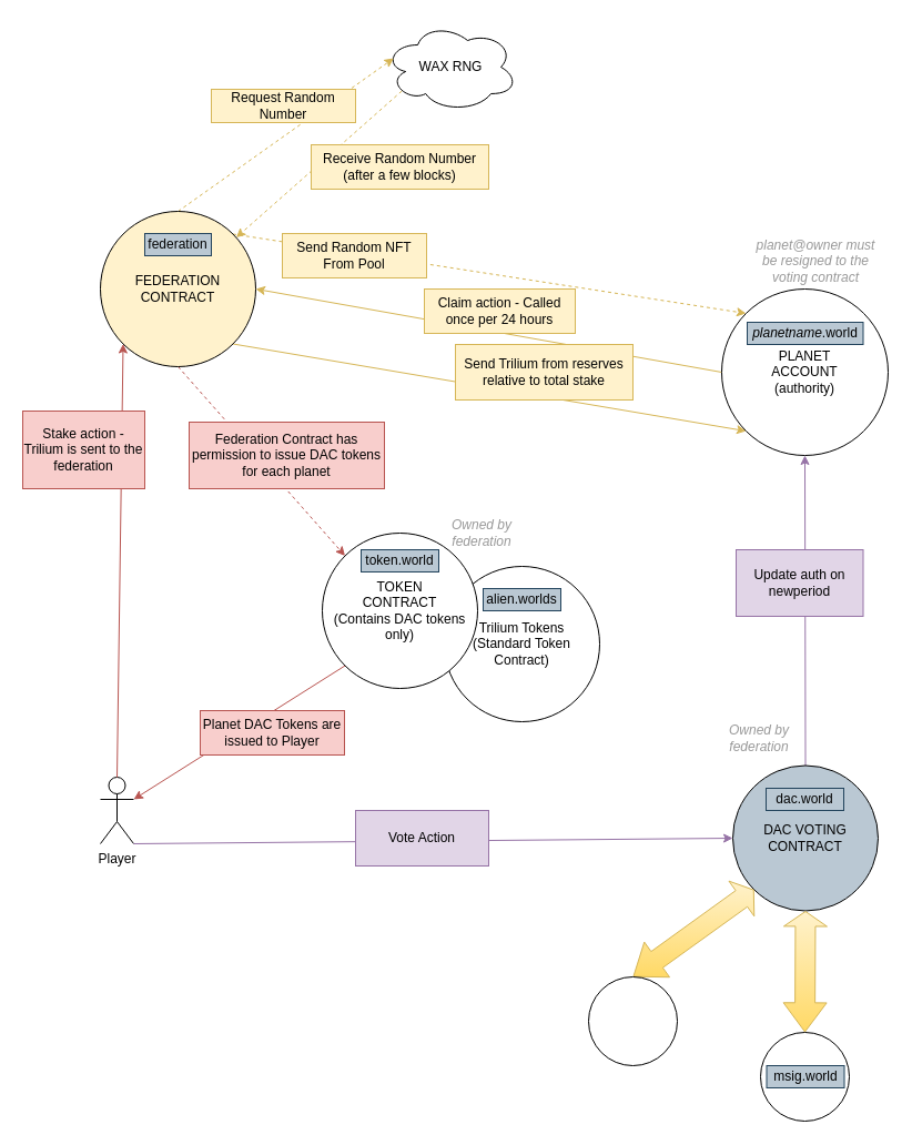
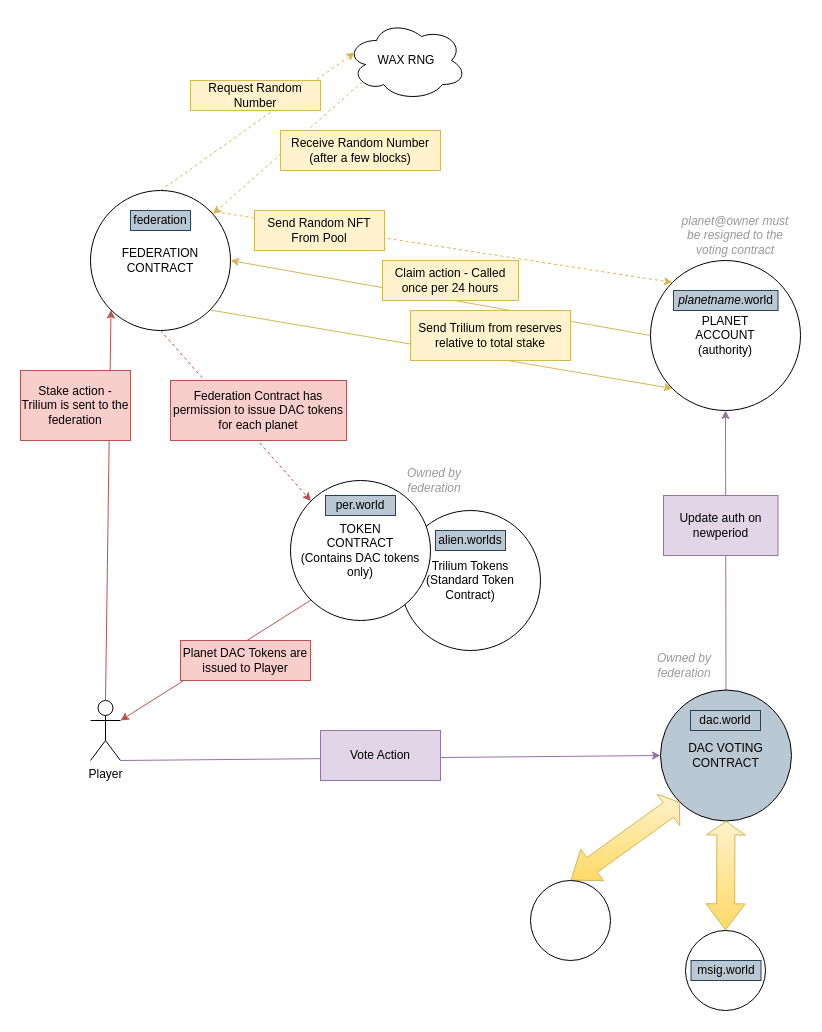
  <mxCell id="0" />
  <mxCell id="1" parent="0" />
  <mxCell id="2" value="" style="group" vertex="1" connectable="0" parent="1"><mxGeometry x="400" y="510" width="140" height="140" as="geometry" /></mxCell>
  <mxCell id="3" value="Trilium Tokens&lt;br&gt;(Standard Token Contract)" style="ellipse;whiteSpace=wrap;html=1;aspect=fixed;" vertex="1" parent="2"><mxGeometry width="140" height="140" as="geometry" /></mxCell>
  <mxCell id="4" value="alien.worlds" style="text;html=1;strokeColor=#23445d;fillColor=#bac8d3;align=center;verticalAlign=middle;whiteSpace=wrap;rounded=0;" vertex="1" parent="2"><mxGeometry x="35" y="20" width="70" height="20" as="geometry" /></mxCell>
  <mxCell id="5" value="Player" style="shape=umlActor;verticalLabelPosition=bottom;labelBackgroundColor=#ffffff;verticalAlign=top;html=1;outlineConnect=0;" parent="1" vertex="1"><mxGeometry x="90" y="700" width="30" height="60" as="geometry" /></mxCell>
  <mxCell id="6" value="" style="endArrow=classic;html=1;exitX=0.5;exitY=0;exitDx=0;exitDy=0;exitPerimeter=0;entryX=0;entryY=1;entryDx=0;entryDy=0;fillColor=#f8cecc;strokeColor=#b85450;" parent="1" source="5" target="35" edge="1"><mxGeometry width="50" height="50" relative="1" as="geometry"><mxPoint x="360" y="540" as="sourcePoint" /><mxPoint x="410" y="490" as="targetPoint" /></mxGeometry></mxCell>
  <mxCell id="7" value="Stake action - Trilium is sent to the federation" style="text;html=1;strokeColor=#b85450;fillColor=#f8cecc;align=center;verticalAlign=middle;whiteSpace=wrap;rounded=0;" parent="1" vertex="1"><mxGeometry x="20" y="370" width="110" height="70" as="geometry" /></mxCell>
  <mxCell id="8" value="" style="endArrow=classic;html=1;entryX=0;entryY=0;entryDx=0;entryDy=0;exitX=0.5;exitY=1;exitDx=0;exitDy=0;fillColor=#f8cecc;strokeColor=#b85450;dashed=1;" parent="1" source="35" target="32" edge="1"><mxGeometry width="50" height="50" relative="1" as="geometry"><mxPoint x="360" y="540" as="sourcePoint" /><mxPoint x="410" y="490" as="targetPoint" /></mxGeometry></mxCell>
  <mxCell id="9" value="Federation Contract has permission to issue DAC tokens for each planet" style="text;html=1;strokeColor=#b85450;fillColor=#f8cecc;align=center;verticalAlign=middle;whiteSpace=wrap;rounded=0;" parent="1" vertex="1"><mxGeometry x="170" y="380" width="176" height="60" as="geometry" /></mxCell>
  <mxCell id="10" value="" style="endArrow=classic;html=1;entryX=1;entryY=0.333;entryDx=0;entryDy=0;entryPerimeter=0;exitX=0;exitY=1;exitDx=0;exitDy=0;fillColor=#f8cecc;strokeColor=#b85450;" parent="1" source="32" target="5" edge="1"><mxGeometry width="50" height="50" relative="1" as="geometry"><mxPoint x="360" y="540" as="sourcePoint" /><mxPoint x="410" y="490" as="targetPoint" /></mxGeometry></mxCell>
  <mxCell id="11" value="Planet DAC Tokens are issued to Player" style="text;html=1;strokeColor=#b85450;fillColor=#f8cecc;align=center;verticalAlign=middle;whiteSpace=wrap;rounded=0;" parent="1" vertex="1"><mxGeometry x="180" y="640" width="130" height="40" as="geometry" /></mxCell>
  <mxCell id="12" value="" style="endArrow=classic;html=1;exitX=1;exitY=1;exitDx=0;exitDy=0;exitPerimeter=0;entryX=0;entryY=0.5;entryDx=0;entryDy=0;fillColor=#e1d5e7;strokeColor=#9673a6;" parent="1" source="5" target="39" edge="1"><mxGeometry width="50" height="50" relative="1" as="geometry"><mxPoint x="360" y="540" as="sourcePoint" /><mxPoint x="410" y="490" as="targetPoint" /></mxGeometry></mxCell>
  <mxCell id="13" value="Vote Action" style="text;html=1;strokeColor=#9673a6;fillColor=#e1d5e7;align=center;verticalAlign=middle;whiteSpace=wrap;rounded=0;" parent="1" vertex="1"><mxGeometry x="320" y="730" width="120" height="50" as="geometry" /></mxCell>
  <mxCell id="14" value="" style="endArrow=classic;html=1;entryX=0.5;entryY=1;entryDx=0;entryDy=0;exitX=0.5;exitY=0;exitDx=0;exitDy=0;fillColor=#e1d5e7;strokeColor=#9673a6;" parent="1" source="39" target="42" edge="1"><mxGeometry width="50" height="50" relative="1" as="geometry"><mxPoint x="560" y="660" as="sourcePoint" /><mxPoint x="610" y="610" as="targetPoint" /></mxGeometry></mxCell>
  <mxCell id="15" value="Update auth on newperiod" style="text;html=1;strokeColor=#9673a6;fillColor=#e1d5e7;align=center;verticalAlign=middle;whiteSpace=wrap;rounded=0;" parent="1" vertex="1"><mxGeometry x="663" y="495" width="114.5" height="60" as="geometry" /></mxCell>
  <mxCell id="16" value="&lt;i&gt;&lt;font color=&quot;#999999&quot;&gt;planet@owner must be resigned to the voting contract&lt;br&gt;&lt;/font&gt;&lt;/i&gt;" style="text;html=1;strokeColor=none;fillColor=none;align=center;verticalAlign=middle;whiteSpace=wrap;rounded=0;" parent="1" vertex="1"><mxGeometry x="680" y="210" width="110" height="50" as="geometry" /></mxCell>
  <mxCell id="17" value="" style="endArrow=classic;html=1;entryX=1;entryY=0.5;entryDx=0;entryDy=0;exitX=0;exitY=0.5;exitDx=0;exitDy=0;fillColor=#fff2cc;strokeColor=#d6b656;" parent="1" source="42" target="35" edge="1"><mxGeometry width="50" height="50" relative="1" as="geometry"><mxPoint x="360" y="540" as="sourcePoint" /><mxPoint x="410" y="490" as="targetPoint" /></mxGeometry></mxCell>
  <mxCell id="18" value="Claim action - Called once per 24 hours" style="text;html=1;strokeColor=#d6b656;fillColor=#fff2cc;align=center;verticalAlign=middle;whiteSpace=wrap;rounded=0;" parent="1" vertex="1"><mxGeometry x="382" y="260" width="136" height="40" as="geometry" /></mxCell>
  <mxCell id="19" value="" style="endArrow=classic;html=1;entryX=0;entryY=1;entryDx=0;entryDy=0;exitX=1;exitY=1;exitDx=0;exitDy=0;fillColor=#fff2cc;strokeColor=#d6b656;" parent="1" source="35" target="42" edge="1"><mxGeometry width="50" height="50" relative="1" as="geometry"><mxPoint x="360" y="540" as="sourcePoint" /><mxPoint x="410" y="490" as="targetPoint" /></mxGeometry></mxCell>
  <mxCell id="20" value="Send Trilium from reserves relative to total stake" style="text;html=1;strokeColor=#d6b656;fillColor=#fff2cc;align=center;verticalAlign=middle;whiteSpace=wrap;rounded=0;" parent="1" vertex="1"><mxGeometry x="410" y="310" width="160" height="50" as="geometry" /></mxCell>
  <mxCell id="21" value="&lt;i&gt;&lt;font color=&quot;#999999&quot;&gt;Owned by federation&lt;/font&gt;&lt;/i&gt;" style="text;html=1;strokeColor=none;fillColor=none;align=center;verticalAlign=middle;whiteSpace=wrap;rounded=0;" parent="1" vertex="1"><mxGeometry x="400" y="465" width="68" height="30" as="geometry" /></mxCell>
  <mxCell id="22" value="&lt;i&gt;&lt;font color=&quot;#999999&quot;&gt;Owned by federation&lt;/font&gt;&lt;/i&gt;" style="text;html=1;strokeColor=none;fillColor=none;align=center;verticalAlign=middle;whiteSpace=wrap;rounded=0;" parent="1" vertex="1"><mxGeometry x="650" y="650" width="68" height="30" as="geometry" /></mxCell>
  <mxCell id="23" value="WAX RNG" style="ellipse;shape=cloud;whiteSpace=wrap;html=1;" parent="1" vertex="1"><mxGeometry x="346" y="20" width="120" height="80" as="geometry" /></mxCell>
  <mxCell id="24" value="" style="endArrow=classic;html=1;entryX=0.07;entryY=0.4;entryDx=0;entryDy=0;entryPerimeter=0;exitX=0.5;exitY=0;exitDx=0;exitDy=0;dashed=1;fillColor=#fff2cc;strokeColor=#d6b656;" parent="1" source="35" target="23" edge="1"><mxGeometry width="50" height="50" relative="1" as="geometry"><mxPoint x="390" y="250" as="sourcePoint" /><mxPoint x="440" y="200" as="targetPoint" /></mxGeometry></mxCell>
  <mxCell id="25" value="Request Random Number" style="text;html=1;strokeColor=#d6b656;fillColor=#fff2cc;align=center;verticalAlign=middle;whiteSpace=wrap;rounded=0;" parent="1" vertex="1"><mxGeometry x="190" y="80" width="130" height="30" as="geometry" /></mxCell>
  <mxCell id="26" value="" style="endArrow=classic;html=1;exitX=0.13;exitY=0.77;exitDx=0;exitDy=0;dashed=1;fillColor=#fff2cc;strokeColor=#d6b656;exitPerimeter=0;" parent="1" source="23" target="35" edge="1"><mxGeometry width="50" height="50" relative="1" as="geometry"><mxPoint x="180" y="210" as="sourcePoint" /><mxPoint x="350" y="190" as="targetPoint" /></mxGeometry></mxCell>
  <mxCell id="27" value="Receive Random Number (after a few blocks)" style="text;html=1;strokeColor=#d6b656;fillColor=#fff2cc;align=center;verticalAlign=middle;whiteSpace=wrap;rounded=0;" parent="1" vertex="1"><mxGeometry x="280" y="130" width="160" height="40" as="geometry" /></mxCell>
  <mxCell id="28" value="" style="endArrow=classic;html=1;exitX=1;exitY=0;exitDx=0;exitDy=0;dashed=1;fillColor=#fff2cc;strokeColor=#d6b656;entryX=0;entryY=0;entryDx=0;entryDy=0;" parent="1" source="35" target="42" edge="1"><mxGeometry width="50" height="50" relative="1" as="geometry"><mxPoint x="371.6" y="91.6" as="sourcePoint" /><mxPoint x="229.888" y="230.896" as="targetPoint" /></mxGeometry></mxCell>
  <mxCell id="29" value="Send Random NFT From Pool" style="text;html=1;strokeColor=#d6b656;fillColor=#fff2cc;align=center;verticalAlign=middle;whiteSpace=wrap;rounded=0;" parent="1" vertex="1"><mxGeometry x="254" y="210" width="130" height="40" as="geometry" /></mxCell>
  <mxCell id="30" value="" style="group" vertex="1" connectable="0" parent="1"><mxGeometry x="290" y="480" width="140" height="140" as="geometry" /></mxCell>
  <mxCell id="31" value="" style="group" vertex="1" connectable="0" parent="30"><mxGeometry width="140" height="140" as="geometry" /></mxCell>
  <mxCell id="32" value="TOKEN&lt;br&gt;CONTRACT&lt;br&gt;(Contains DAC tokens only)" style="ellipse;whiteSpace=wrap;html=1;aspect=fixed;" parent="31" vertex="1"><mxGeometry width="140" height="140" as="geometry" /></mxCell>
- <mxCell id="33" value="token.world" style="text;html=1;strokeColor=#23445d;fillColor=#bac8d3;align=center;verticalAlign=middle;whiteSpace=wrap;rounded=0;" vertex="1" parent="31"><mxGeometry x="35" y="15" width="70" height="20" as="geometry" /></mxCell>
+ <mxCell id="33" value="per.world" style="text;html=1;strokeColor=#23445d;fillColor=#bac8d3;align=center;verticalAlign=middle;whiteSpace=wrap;rounded=0;" vertex="1" parent="31"><mxGeometry x="35" y="15" width="70" height="20" as="geometry" /></mxCell>
  <mxCell id="34" value="" style="group" vertex="1" connectable="0" parent="1"><mxGeometry x="90" y="190" width="140" height="140" as="geometry" /></mxCell>
- <mxCell id="35" value="FEDERATION&lt;br&gt;CONTRACT" style="ellipse;whiteSpace=wrap;html=1;aspect=fixed;fillColor=#fff2cc;" parent="34" vertex="1"><mxGeometry width="140" height="140" as="geometry" /></mxCell>
+ <mxCell id="35" value="FEDERATION&lt;br&gt;CONTRACT" style="ellipse;whiteSpace=wrap;html=1;aspect=fixed;" parent="34" vertex="1"><mxGeometry width="140" height="140" as="geometry" /></mxCell>
  <mxCell id="36" value="federation" style="text;html=1;strokeColor=#23445d;fillColor=#bac8d3;align=center;verticalAlign=middle;whiteSpace=wrap;rounded=0;" vertex="1" parent="34"><mxGeometry x="40" y="20" width="60" height="20" as="geometry" /></mxCell>
  <mxCell id="37" value="" style="group" vertex="1" connectable="0" parent="1"><mxGeometry x="660" y="689.5" width="131" height="131" as="geometry" /></mxCell>
  <mxCell id="38" value="" style="group" vertex="1" connectable="0" parent="37"><mxGeometry width="131" height="131" as="geometry" /></mxCell>
  <mxCell id="39" value="DAC VOTING CONTRACT" style="ellipse;whiteSpace=wrap;html=1;aspect=fixed;fillColor=#bac8d3;" parent="38" vertex="1"><mxGeometry width="131" height="131" as="geometry" /></mxCell>
  <mxCell id="40" value="dac.world" style="text;html=1;strokeColor=#23445d;fillColor=#bac8d3;align=center;verticalAlign=middle;whiteSpace=wrap;rounded=0;" vertex="1" parent="38"><mxGeometry x="30" y="20.5" width="70" height="20" as="geometry" /></mxCell>
  <mxCell id="41" value="" style="group" vertex="1" connectable="0" parent="1"><mxGeometry x="650" y="260" width="150" height="150" as="geometry" /></mxCell>
  <mxCell id="42" value="PLANET&lt;br&gt;ACCOUNT&lt;br&gt;(authority)" style="ellipse;whiteSpace=wrap;html=1;aspect=fixed;" parent="41" vertex="1"><mxGeometry width="150" height="150" as="geometry" /></mxCell>
  <mxCell id="43" value="&lt;i&gt;planetname&lt;/i&gt;.world" style="text;html=1;strokeColor=#23445d;fillColor=#bac8d3;align=center;verticalAlign=middle;whiteSpace=wrap;rounded=0;" vertex="1" parent="41"><mxGeometry x="23" y="30" width="104.5" height="20" as="geometry" /></mxCell>
  <mxCell id="44" value="" style="shape=flexArrow;endArrow=classic;startArrow=classic;html=1;width=18;startSize=8.39;endSize=4.15;entryX=0;entryY=1;entryDx=0;entryDy=0;exitX=0.5;exitY=0;exitDx=0;exitDy=0;gradientColor=#ffd966;fillColor=#fff2cc;strokeColor=#d6b656;" edge="1" parent="1" source="47" target="39"><mxGeometry width="50" height="50" relative="1" as="geometry"><mxPoint x="600" y="890" as="sourcePoint" /><mxPoint x="460" y="800" as="targetPoint" /><Array as="points" /></mxGeometry></mxCell>
  <mxCell id="45" value="" style="shape=flexArrow;endArrow=classic;startArrow=classic;html=1;width=18;startSize=8.39;endSize=4.15;entryX=0.5;entryY=1;entryDx=0;entryDy=0;exitX=0.5;exitY=0;exitDx=0;exitDy=0;gradientColor=#ffd966;fillColor=#fff2cc;strokeColor=#d6b656;" edge="1" parent="1" source="49" target="39"><mxGeometry width="50" height="50" relative="1" as="geometry"><mxPoint x="670" y="930" as="sourcePoint" /><mxPoint x="689.185" y="811.315" as="targetPoint" /><Array as="points" /></mxGeometry></mxCell>
  <mxCell id="46" value="" style="group" vertex="1" connectable="0" parent="1"><mxGeometry x="530" y="880" width="80" height="80" as="geometry" /></mxCell>
  <mxCell id="47" value="" style="ellipse;whiteSpace=wrap;html=1;aspect=fixed;" vertex="1" parent="46"><mxGeometry width="80" height="80" as="geometry" /></mxCell>
  <mxCell id="48" value="" style="group" vertex="1" connectable="0" parent="1"><mxGeometry x="685" y="930" width="80" height="80" as="geometry" /></mxCell>
  <mxCell id="49" value="" style="ellipse;whiteSpace=wrap;html=1;aspect=fixed;" vertex="1" parent="48"><mxGeometry width="80" height="80" as="geometry" /></mxCell>
  <mxCell id="50" value="msig.world" style="text;html=1;strokeColor=#23445d;fillColor=#bac8d3;align=center;verticalAlign=middle;whiteSpace=wrap;rounded=0;" vertex="1" parent="48"><mxGeometry x="5.5" y="30" width="70" height="20" as="geometry" /></mxCell>
